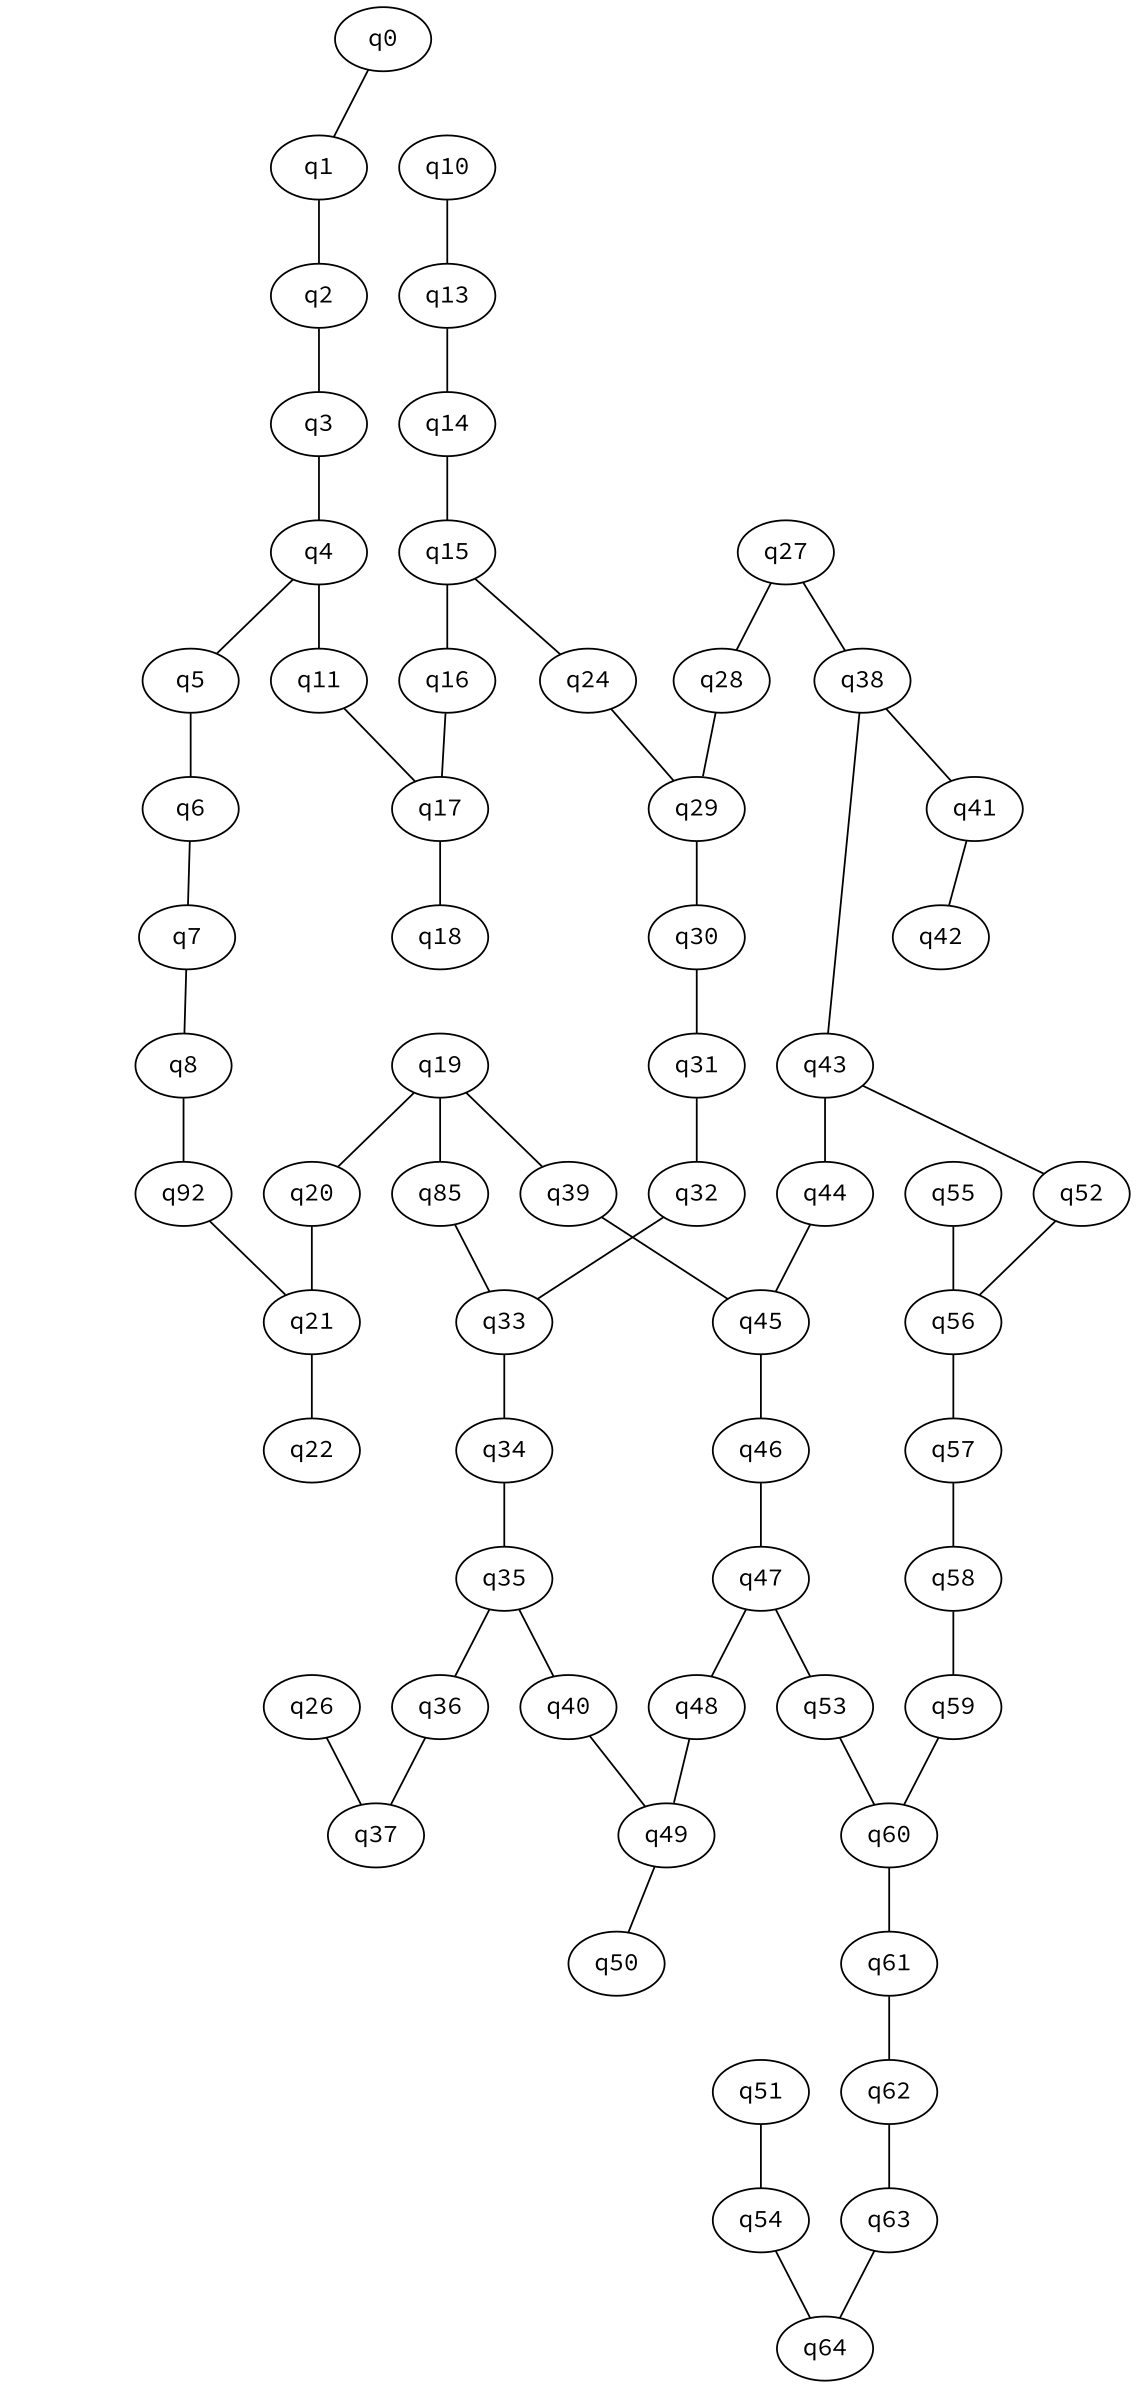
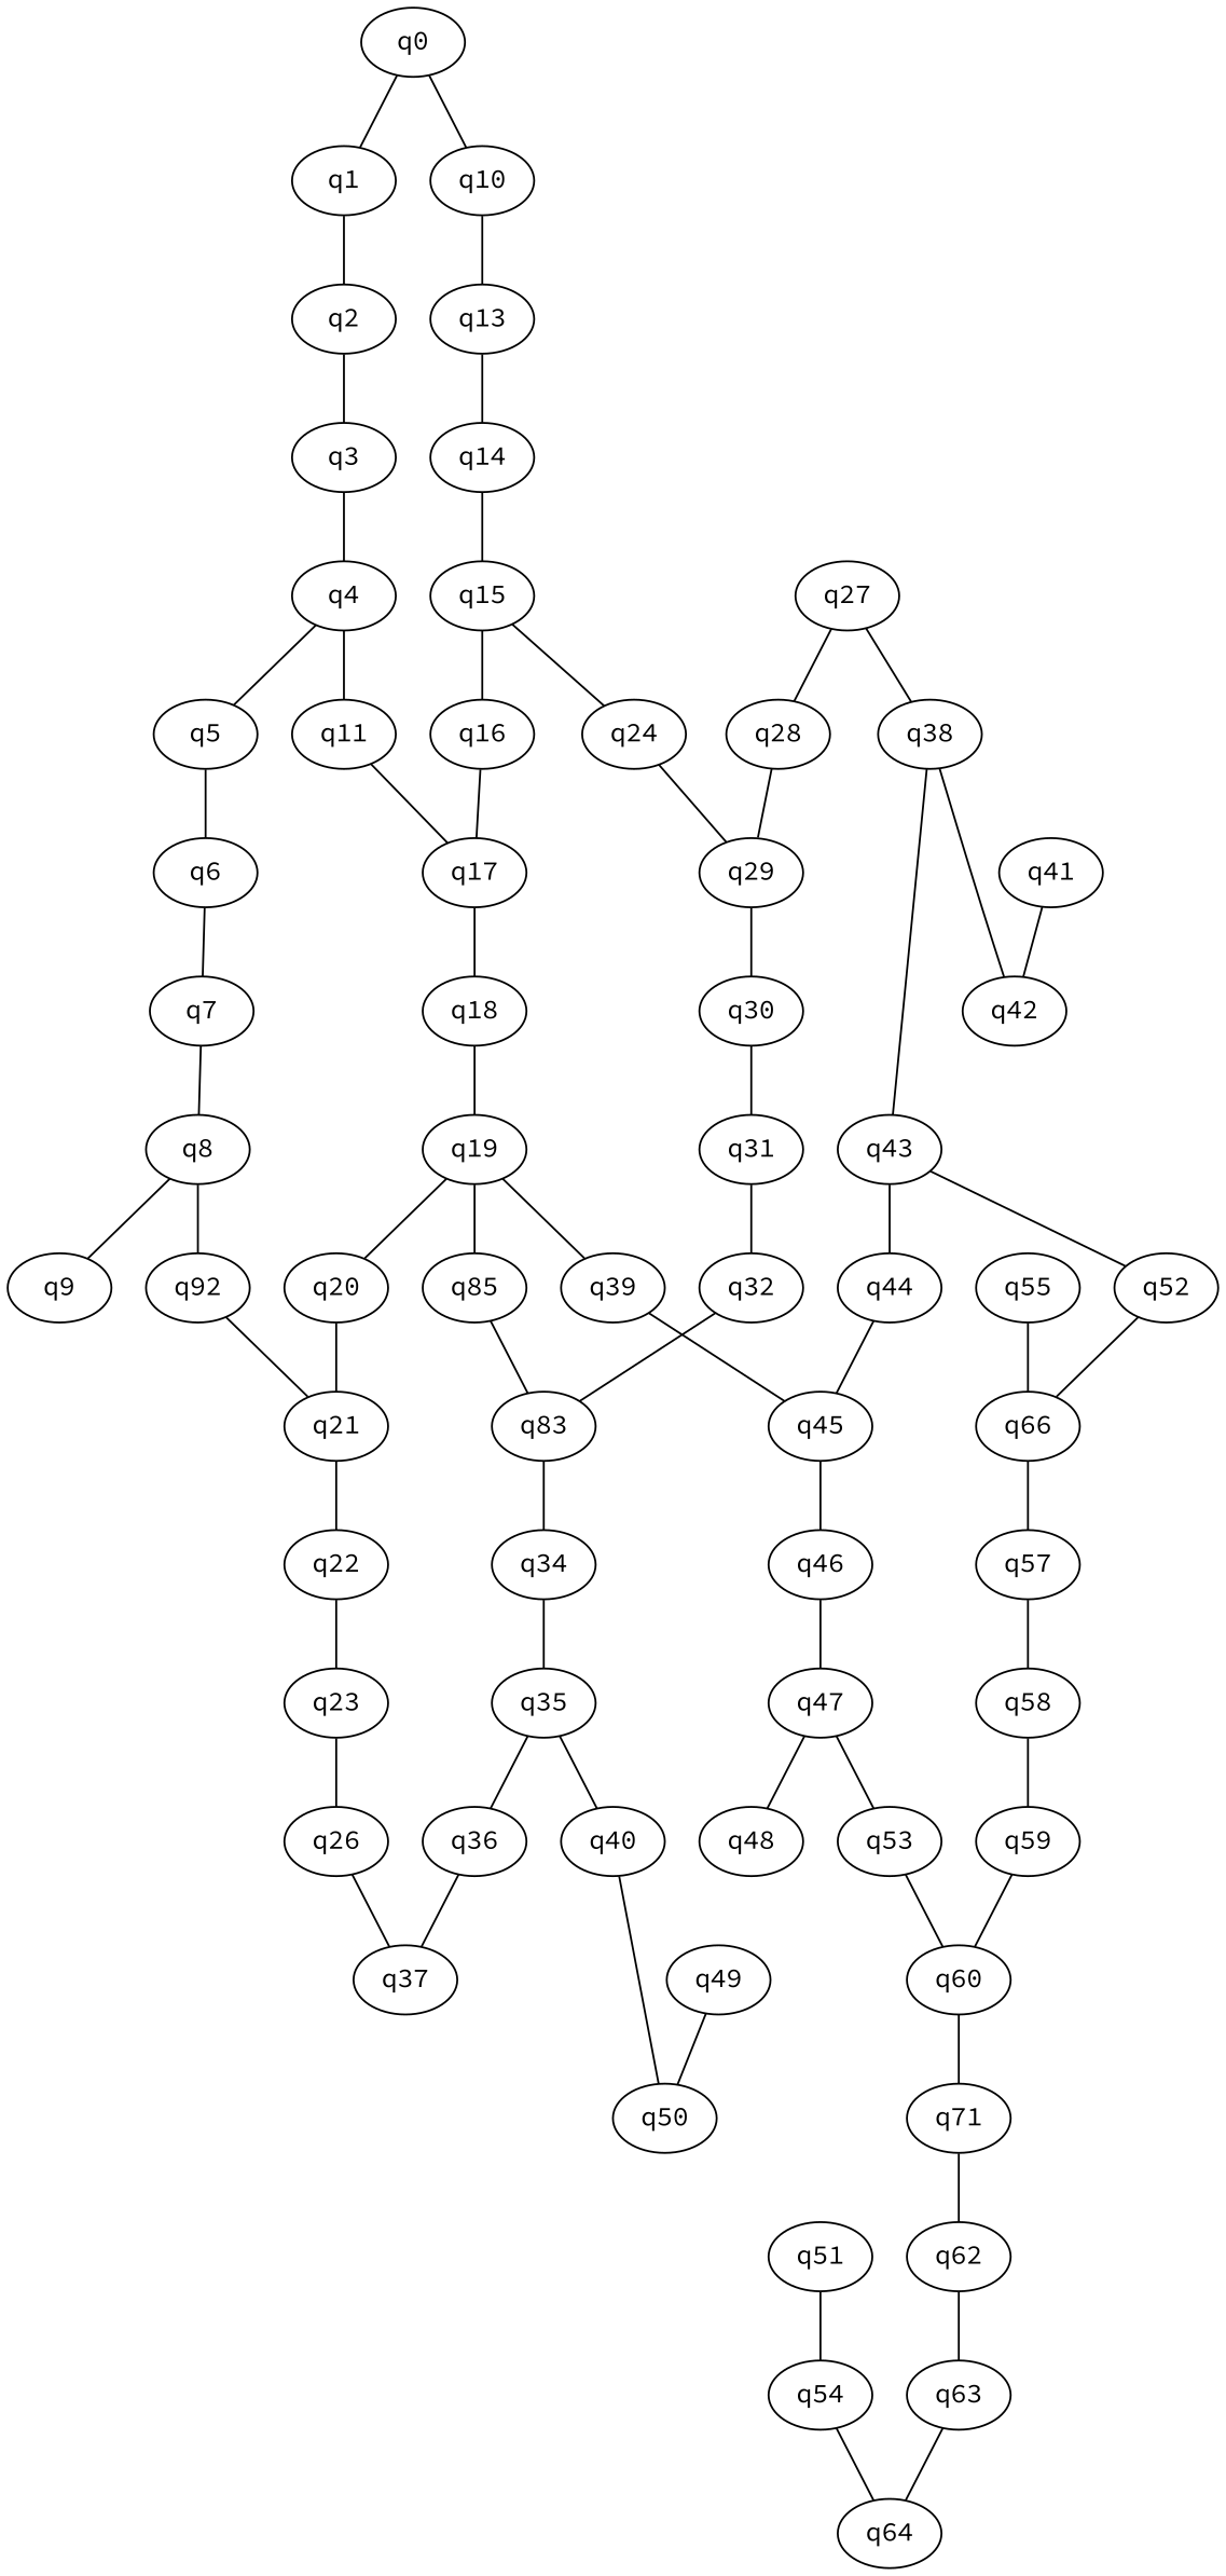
  graph {
    fontname="Source Code Pro"
    node [fontname="Source Code Pro"]
    edge [fontname="Source Code Pro"]
    q0
    q1
    q10
    q2
    q13
    q3
    q14
    q4
    q5
    q11
    q6
    q17
    q7
    q18
    q8
+   q9
    n17 [label=q92]
    q21
    q22
    q15
    q19
+   q23
    q16
    q24
    q29
    q30
    q20
    n28 [label=q85]
    q39
-   q33
+   q33 [label=q83]
    q34
    q26
    q37
    q31
    q35
    q27
    q28
    q38
    q41
    q43
    q42
    q32
    q45
    q46
    q36
    q40
    q49
    q50
    q47
    q44
    q52
-   q56
+   q56 [label=q66]
    q57
    q48
    q53
    q60
-   q61
+   q61 [label=q71]
    q51
    q54
    q64
    q58
    q62
    q55
    q59
    q63
    q0 -- q1
+   q0 -- q10
    q1 -- q2
    q10 -- q13
    q2 -- q3
    q13 -- q14
    q3 -- q4
    q14 -- q15
    q4 -- q5
    q4 -- q11
    q5 -- q6
    q11 -- q17
    q6 -- q7
    q17 -- q18
    q7 -- q8
+   q18 -- q19
+   q8 -- q9
    q8 -- n17
    n17 -- q21
    q21 -- q22
+   q22 -- q23
    q15 -- q16
    q15 -- q24
    q19 -- q20
    q19 -- n28
    q19 -- q39
+   q23 -- q26
    q16 -- q17
    q24 -- q29
    q29 -- q30
    q30 -- q31
    q20 -- q21
    n28 -- q33
    q39 -- q45
    q33 -- q34
    q34 -- q35
    q26 -- q37
    q31 -- q32
    q35 -- q36
    q35 -- q40
    q27 -- q28
    q27 -- q38
    q28 -- q29
-   q38 -- q41
+   q38 -- q42
    q38 -- q43
    q41 -- q42
    q43 -- q44
    q43 -- q52
    q32 -- q33
    q45 -- q46
    q46 -- q47
    q36 -- q37
-   q40 -- q49
+   q40 -- q50
    q49 -- q50
    q47 -- q48
    q47 -- q53
    q44 -- q45
    q52 -- q56
    q56 -- q57
    q57 -- q58
-   q48 -- q49
    q53 -- q60
    q60 -- q61
    q61 -- q62
    q51 -- q54
    q54 -- q64
    q58 -- q59
    q62 -- q63
    q55 -- q56
    q59 -- q60
    q63 -- q64
  }
